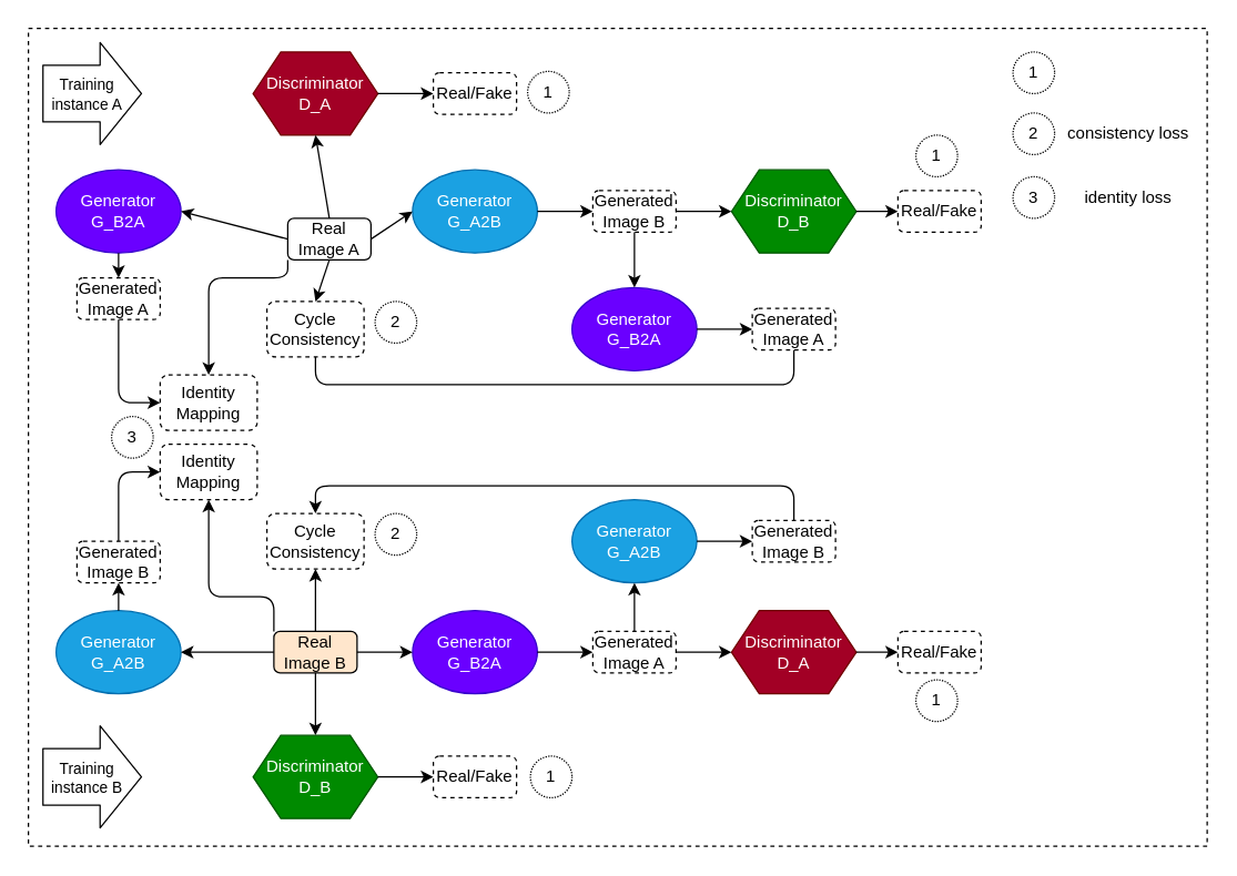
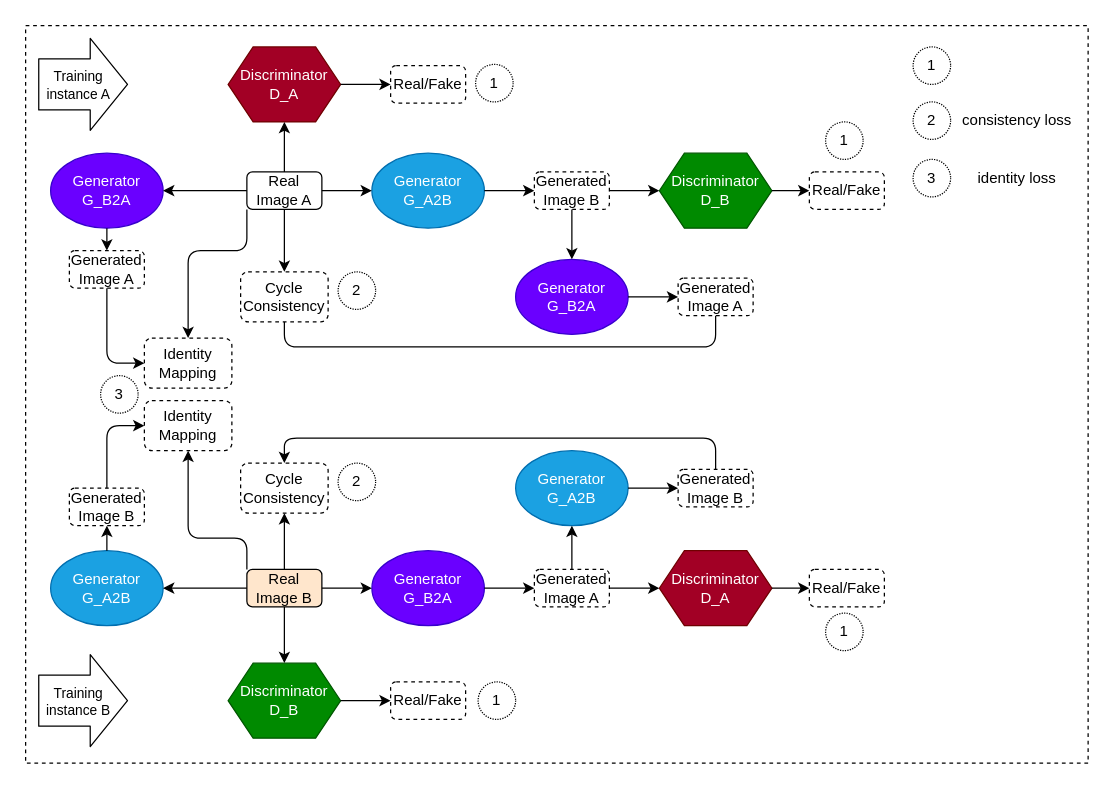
  <mxCell id="0" />
  <mxCell id="1" parent="0" />
  <mxCell id="2" value="" style="rounded=0;whiteSpace=wrap;html=1;dashed=1;" vertex="1" parent="1"><mxGeometry x="20" y="20" width="850" height="590" as="geometry" /></mxCell>
  <mxCell id="3" value="" style="group" vertex="1" connectable="0" parent="1"><mxGeometry x="182" y="70" width="625" height="520" as="geometry" /></mxCell>
- <mxCell id="4" value="Real Image A" style="rounded=1;whiteSpace=wrap;html=1;" parent="3" vertex="1"><mxGeometry x="25" y="87" width="60" height="30" as="geometry" /></mxCell>
+ <mxCell id="4" value="Real Image A" style="rounded=1;whiteSpace=wrap;html=1;" parent="3" vertex="1"><mxGeometry x="15" y="67" width="60" height="30" as="geometry" /></mxCell>
  <mxCell id="5" value="Real Image B" style="rounded=1;whiteSpace=wrap;html=1;fillColor=#ffe6cc;" parent="3" vertex="1"><mxGeometry x="15" y="385" width="60" height="30" as="geometry" /></mxCell>
  <mxCell id="6" value="Generator G_A2B" style="ellipse;whiteSpace=wrap;html=1;fillColor=#1ba1e2;strokeColor=#006EAF;fontColor=#ffffff;" vertex="1" parent="3"><mxGeometry x="115" y="52" width="90" height="60" as="geometry" /></mxCell>
  <mxCell id="7" value="" style="endArrow=classic;html=1;exitX=1;exitY=0.5;exitDx=0;exitDy=0;entryX=0;entryY=0.5;entryDx=0;entryDy=0;" edge="1" parent="3" source="4" target="6"><mxGeometry width="50" height="50" relative="1" as="geometry"><mxPoint x="355" y="197" as="sourcePoint" /><mxPoint x="405" y="147" as="targetPoint" /></mxGeometry></mxCell>
  <mxCell id="8" value="Discriminator D_B" style="shape=hexagon;perimeter=hexagonPerimeter2;whiteSpace=wrap;html=1;fixedSize=1;fillColor=#008a00;strokeColor=#005700;fontColor=#ffffff;" vertex="1" parent="3"><mxGeometry x="345" y="52" width="90" height="60" as="geometry" /></mxCell>
  <mxCell id="9" value="" style="endArrow=classic;html=1;exitX=1;exitY=0.5;exitDx=0;exitDy=0;entryX=0;entryY=0.5;entryDx=0;entryDy=0;" edge="1" parent="3" source="6" target="10"><mxGeometry width="50" height="50" relative="1" as="geometry"><mxPoint x="85" y="92" as="sourcePoint" /><mxPoint x="125" y="92" as="targetPoint" /></mxGeometry></mxCell>
  <mxCell id="10" value="Generated Image B" style="rounded=1;whiteSpace=wrap;html=1;dashed=1;" vertex="1" parent="3"><mxGeometry x="245" y="67" width="60" height="30" as="geometry" /></mxCell>
  <mxCell id="11" value="" style="endArrow=classic;html=1;exitX=1;exitY=0.5;exitDx=0;exitDy=0;entryX=0;entryY=0.5;entryDx=0;entryDy=0;" edge="1" parent="3" source="10" target="8"><mxGeometry width="50" height="50" relative="1" as="geometry"><mxPoint x="215" y="92" as="sourcePoint" /><mxPoint x="255" y="92" as="targetPoint" /></mxGeometry></mxCell>
  <mxCell id="12" value="Real/Fake" style="rounded=1;whiteSpace=wrap;html=1;dashed=1;" vertex="1" parent="3"><mxGeometry x="465" y="67" width="60" height="30" as="geometry" /></mxCell>
  <mxCell id="13" value="" style="endArrow=classic;html=1;exitX=1;exitY=0.5;exitDx=0;exitDy=0;entryX=0;entryY=0.5;entryDx=0;entryDy=0;" edge="1" parent="3" source="8" target="12"><mxGeometry width="50" height="50" relative="1" as="geometry"><mxPoint x="315" y="92" as="sourcePoint" /><mxPoint x="355" y="92" as="targetPoint" /></mxGeometry></mxCell>
  <mxCell id="14" value="Generator G_B2A" style="ellipse;whiteSpace=wrap;html=1;fillColor=#6a00ff;strokeColor=#3700CC;fontColor=#ffffff;" vertex="1" parent="3"><mxGeometry x="230" y="137" width="90" height="60" as="geometry" /></mxCell>
  <mxCell id="15" value="" style="endArrow=classic;html=1;exitX=0.5;exitY=1;exitDx=0;exitDy=0;entryX=0.5;entryY=0;entryDx=0;entryDy=0;" edge="1" parent="3" source="10" target="14"><mxGeometry width="50" height="50" relative="1" as="geometry"><mxPoint x="315" y="92" as="sourcePoint" /><mxPoint x="355" y="92" as="targetPoint" /></mxGeometry></mxCell>
  <mxCell id="16" value="" style="endArrow=classic;html=1;exitX=1;exitY=0.5;exitDx=0;exitDy=0;entryX=0;entryY=0.5;entryDx=0;entryDy=0;" edge="1" parent="3" source="14" target="36"><mxGeometry width="50" height="50" relative="1" as="geometry"><mxPoint x="315" y="92" as="sourcePoint" /><mxPoint x="355" y="92" as="targetPoint" /></mxGeometry></mxCell>
  <mxCell id="17" value="Generator G_B2A" style="ellipse;whiteSpace=wrap;html=1;fillColor=#6a00ff;strokeColor=#3700CC;fontColor=#ffffff;" vertex="1" parent="3"><mxGeometry x="115" y="370" width="90" height="60" as="geometry" /></mxCell>
  <mxCell id="18" value="" style="edgeStyle=orthogonalEdgeStyle;rounded=0;orthogonalLoop=1;jettySize=auto;html=1;exitX=1;exitY=0.5;exitDx=0;exitDy=0;entryX=0;entryY=0.5;entryDx=0;entryDy=0;" edge="1" parent="3" source="5" target="17"><mxGeometry relative="1" as="geometry" /></mxCell>
  <mxCell id="19" value="Discriminator D_A" style="shape=hexagon;perimeter=hexagonPerimeter2;whiteSpace=wrap;html=1;fixedSize=1;fillColor=#a20025;strokeColor=#6F0000;fontColor=#ffffff;" vertex="1" parent="3"><mxGeometry x="345" y="370" width="90" height="60" as="geometry" /></mxCell>
  <mxCell id="20" value="" style="endArrow=classic;html=1;exitX=1;exitY=0.5;exitDx=0;exitDy=0;entryX=0;entryY=0.5;entryDx=0;entryDy=0;" edge="1" parent="3" source="17" target="21"><mxGeometry width="50" height="50" relative="1" as="geometry"><mxPoint x="85" y="410" as="sourcePoint" /><mxPoint x="125" y="410" as="targetPoint" /></mxGeometry></mxCell>
  <mxCell id="21" value="Generated Image A" style="rounded=1;whiteSpace=wrap;html=1;dashed=1;" vertex="1" parent="3"><mxGeometry x="245" y="385" width="60" height="30" as="geometry" /></mxCell>
  <mxCell id="22" value="" style="endArrow=classic;html=1;exitX=1;exitY=0.5;exitDx=0;exitDy=0;entryX=0;entryY=0.5;entryDx=0;entryDy=0;" edge="1" parent="3" source="21" target="19"><mxGeometry width="50" height="50" relative="1" as="geometry"><mxPoint x="215" y="410" as="sourcePoint" /><mxPoint x="255" y="410" as="targetPoint" /></mxGeometry></mxCell>
  <mxCell id="23" value="Real/Fake" style="rounded=1;whiteSpace=wrap;html=1;dashed=1;" vertex="1" parent="3"><mxGeometry x="465" y="385" width="60" height="30" as="geometry" /></mxCell>
  <mxCell id="24" value="" style="endArrow=classic;html=1;exitX=1;exitY=0.5;exitDx=0;exitDy=0;entryX=0;entryY=0.5;entryDx=0;entryDy=0;" edge="1" parent="3" source="19" target="23"><mxGeometry width="50" height="50" relative="1" as="geometry"><mxPoint x="315" y="410" as="sourcePoint" /><mxPoint x="355" y="410" as="targetPoint" /></mxGeometry></mxCell>
  <mxCell id="25" value="Generator G_A2B" style="ellipse;whiteSpace=wrap;html=1;fillColor=#1ba1e2;strokeColor=#006EAF;fontColor=#ffffff;" vertex="1" parent="3"><mxGeometry x="230" y="290" width="90" height="60" as="geometry" /></mxCell>
  <mxCell id="26" value="" style="endArrow=classic;html=1;exitX=0.5;exitY=0;exitDx=0;exitDy=0;" edge="1" parent="3" source="21"><mxGeometry width="50" height="50" relative="1" as="geometry"><mxPoint x="275" y="390" as="sourcePoint" /><mxPoint x="275" y="350" as="targetPoint" /></mxGeometry></mxCell>
  <mxCell id="27" value="" style="endArrow=classic;html=1;exitX=1;exitY=0.5;exitDx=0;exitDy=0;entryX=0;entryY=0.5;entryDx=0;entryDy=0;" edge="1" parent="3" source="25" target="37"><mxGeometry width="50" height="50" relative="1" as="geometry"><mxPoint x="315" y="245" as="sourcePoint" /><mxPoint x="355" y="245" as="targetPoint" /></mxGeometry></mxCell>
  <mxCell id="28" value="Discriminator D_A" style="shape=hexagon;perimeter=hexagonPerimeter2;whiteSpace=wrap;html=1;fixedSize=1;fillColor=#a20025;strokeColor=#6F0000;fontColor=#ffffff;" vertex="1" parent="3"><mxGeometry y="-33" width="90" height="60" as="geometry" /></mxCell>
  <mxCell id="29" value="" style="endArrow=classic;html=1;exitX=0.5;exitY=0;exitDx=0;exitDy=0;entryX=0.5;entryY=1;entryDx=0;entryDy=0;" edge="1" parent="3" source="4" target="28"><mxGeometry width="50" height="50" relative="1" as="geometry"><mxPoint x="45" y="97" as="sourcePoint" /><mxPoint x="45" y="137" as="targetPoint" /></mxGeometry></mxCell>
  <mxCell id="30" value="Real/Fake" style="rounded=1;whiteSpace=wrap;html=1;dashed=1;" vertex="1" parent="3"><mxGeometry x="130" y="-18" width="60" height="30" as="geometry" /></mxCell>
  <mxCell id="31" value="" style="endArrow=classic;html=1;exitX=1;exitY=0.5;exitDx=0;exitDy=0;entryX=0;entryY=0.5;entryDx=0;entryDy=0;" edge="1" parent="3" target="30" source="28"><mxGeometry width="50" height="50" relative="1" as="geometry"><mxPoint x="90" y="-3" as="sourcePoint" /><mxPoint x="10" y="7" as="targetPoint" /></mxGeometry></mxCell>
  <mxCell id="32" value="Discriminator D_B" style="shape=hexagon;perimeter=hexagonPerimeter2;whiteSpace=wrap;html=1;fixedSize=1;fillColor=#008a00;strokeColor=#005700;fontColor=#ffffff;" vertex="1" parent="3"><mxGeometry y="460" width="90" height="60" as="geometry" /></mxCell>
  <mxCell id="33" value="" style="endArrow=classic;html=1;exitX=0.5;exitY=1;exitDx=0;exitDy=0;entryX=0.5;entryY=0;entryDx=0;entryDy=0;" edge="1" parent="3" target="32" source="5"><mxGeometry width="50" height="50" relative="1" as="geometry"><mxPoint x="60.0" y="560" as="sourcePoint" /><mxPoint x="490" y="585" as="targetPoint" /></mxGeometry></mxCell>
  <mxCell id="34" value="Real/Fake" style="rounded=1;whiteSpace=wrap;html=1;dashed=1;" vertex="1" parent="3"><mxGeometry x="130" y="475" width="60" height="30" as="geometry" /></mxCell>
  <mxCell id="35" value="" style="endArrow=classic;html=1;exitX=1;exitY=0.5;exitDx=0;exitDy=0;entryX=0;entryY=0.5;entryDx=0;entryDy=0;" edge="1" parent="3" target="34" source="32"><mxGeometry width="50" height="50" relative="1" as="geometry"><mxPoint x="105.0" y="490" as="sourcePoint" /><mxPoint x="25" y="500" as="targetPoint" /></mxGeometry></mxCell>
  <mxCell id="36" value="Generated Image A" style="rounded=1;whiteSpace=wrap;html=1;dashed=1;" vertex="1" parent="3"><mxGeometry x="360" y="152" width="60" height="30" as="geometry" /></mxCell>
  <mxCell id="37" value="Generated Image B" style="rounded=1;whiteSpace=wrap;html=1;dashed=1;" vertex="1" parent="3"><mxGeometry x="360" y="305" width="60" height="30" as="geometry" /></mxCell>
  <mxCell id="38" value="" style="edgeStyle=elbowEdgeStyle;elbow=vertical;endArrow=classic;html=1;exitX=0.5;exitY=1;exitDx=0;exitDy=0;" edge="1" parent="3" source="36"><mxGeometry width="50" height="50" relative="1" as="geometry"><mxPoint x="325" y="137" as="sourcePoint" /><mxPoint x="45" y="167" as="targetPoint" /><Array as="points"><mxPoint x="215" y="207" /></Array></mxGeometry></mxCell>
  <mxCell id="39" value="Cycle Consistency" style="rounded=1;whiteSpace=wrap;html=1;dashed=1;" vertex="1" parent="3"><mxGeometry x="10" y="147" width="70" height="40" as="geometry" /></mxCell>
  <mxCell id="40" value="" style="endArrow=classic;html=1;exitX=0.5;exitY=1;exitDx=0;exitDy=0;entryX=0.5;entryY=0;entryDx=0;entryDy=0;" edge="1" parent="3" source="4" target="39"><mxGeometry width="50" height="50" relative="1" as="geometry"><mxPoint x="55.0" y="77" as="sourcePoint" /><mxPoint x="55.0" y="37" as="targetPoint" /></mxGeometry></mxCell>
  <mxCell id="41" value="" style="edgeStyle=elbowEdgeStyle;elbow=vertical;endArrow=classic;html=1;exitX=0.5;exitY=0;exitDx=0;exitDy=0;entryX=0.5;entryY=0;entryDx=0;entryDy=0;" edge="1" parent="3" source="37" target="42"><mxGeometry width="50" height="50" relative="1" as="geometry"><mxPoint x="390" y="300" as="sourcePoint" /><mxPoint x="45" y="345" as="targetPoint" /><Array as="points"><mxPoint x="225" y="280" /><mxPoint x="55" y="270" /><mxPoint x="215" y="270" /></Array></mxGeometry></mxCell>
  <mxCell id="42" value="Cycle Consistency" style="rounded=1;whiteSpace=wrap;html=1;dashed=1;" vertex="1" parent="3"><mxGeometry x="10" y="300" width="70" height="40" as="geometry" /></mxCell>
  <mxCell id="43" value="" style="endArrow=classic;html=1;exitX=0.5;exitY=0;exitDx=0;exitDy=0;" edge="1" parent="3" source="5"><mxGeometry width="50" height="50" relative="1" as="geometry"><mxPoint x="45" y="275" as="sourcePoint" /><mxPoint x="45" y="340" as="targetPoint" /></mxGeometry></mxCell>
  <mxCell id="44" value="1" style="ellipse;whiteSpace=wrap;html=1;aspect=fixed;dashed=1;dashPattern=1 1;" vertex="1" parent="3"><mxGeometry x="200" y="475" width="30" height="30" as="geometry" /></mxCell>
  <mxCell id="45" value="1" style="ellipse;whiteSpace=wrap;html=1;aspect=fixed;dashed=1;dashPattern=1 1;" vertex="1" parent="1"><mxGeometry x="660" y="97" width="30" height="30" as="geometry" /></mxCell>
  <mxCell id="46" value="1" style="ellipse;whiteSpace=wrap;html=1;aspect=fixed;dashed=1;dashPattern=1 1;" vertex="1" parent="1"><mxGeometry x="660" y="490" width="30" height="30" as="geometry" /></mxCell>
  <mxCell id="47" value="1" style="ellipse;whiteSpace=wrap;html=1;aspect=fixed;dashed=1;dashPattern=1 1;" vertex="1" parent="1"><mxGeometry x="380" y="51" width="30" height="30" as="geometry" /></mxCell>
  <mxCell id="48" value="2" style="ellipse;whiteSpace=wrap;html=1;aspect=fixed;dashed=1;dashPattern=1 1;" vertex="1" parent="1"><mxGeometry x="270" y="370" width="30" height="30" as="geometry" /></mxCell>
  <mxCell id="49" value="2" style="ellipse;whiteSpace=wrap;html=1;aspect=fixed;dashed=1;dashPattern=1 1;" vertex="1" parent="1"><mxGeometry x="270" y="217" width="30" height="30" as="geometry" /></mxCell>
  <mxCell id="50" value="" style="shape=flexArrow;endArrow=classic;html=1;endWidth=31.667;endSize=9.608;width=40.833;" edge="1" parent="1"><mxGeometry width="50" height="50" relative="1" as="geometry"><mxPoint x="30" y="67" as="sourcePoint" /><mxPoint x="102" y="67" as="targetPoint" /></mxGeometry></mxCell>
  <mxCell id="51" value="Training &lt;br&gt;instance A" style="edgeLabel;html=1;align=center;verticalAlign=middle;resizable=0;points=[];" vertex="1" connectable="0" parent="50"><mxGeometry x="-0.47" y="-3" relative="1" as="geometry"><mxPoint x="12" y="-3" as="offset" /></mxGeometry></mxCell>
  <mxCell id="52" value="" style="shape=flexArrow;endArrow=classic;html=1;endWidth=31.667;endSize=9.608;width=40.833;" edge="1" parent="1"><mxGeometry width="50" height="50" relative="1" as="geometry"><mxPoint x="30" y="560" as="sourcePoint" /><mxPoint x="102" y="560" as="targetPoint" /></mxGeometry></mxCell>
  <mxCell id="53" value="Training &lt;br&gt;instance B" style="edgeLabel;html=1;align=center;verticalAlign=middle;resizable=0;points=[];" vertex="1" connectable="0" parent="52"><mxGeometry x="-0.47" y="-3" relative="1" as="geometry"><mxPoint x="12" y="-3" as="offset" /></mxGeometry></mxCell>
  <mxCell id="54" value="1" style="ellipse;whiteSpace=wrap;html=1;aspect=fixed;dashed=1;dashPattern=1 1;" vertex="1" parent="1"><mxGeometry x="730" y="37" width="30" height="30" as="geometry" /></mxCell>
  <mxCell id="55" value="2" style="ellipse;whiteSpace=wrap;html=1;aspect=fixed;dashed=1;dashPattern=1 1;" vertex="1" parent="1"><mxGeometry x="730" y="81" width="30" height="30" as="geometry" /></mxCell>
  <mxCell id="56" value="consistency loss&amp;nbsp;" style="text;html=1;strokeColor=none;fillColor=none;align=center;verticalAlign=middle;whiteSpace=wrap;rounded=0;dashed=1;dashPattern=1 1;" vertex="1" parent="1"><mxGeometry x="765" y="86" width="100" height="20" as="geometry" /></mxCell>
  <mxCell id="57" value="3" style="ellipse;whiteSpace=wrap;html=1;aspect=fixed;dashed=1;dashPattern=1 1;" vertex="1" parent="1"><mxGeometry x="730" y="127" width="30" height="30" as="geometry" /></mxCell>
  <mxCell id="58" value="identity loss&amp;nbsp;" style="text;html=1;strokeColor=none;fillColor=none;align=center;verticalAlign=middle;whiteSpace=wrap;rounded=0;dashed=1;dashPattern=1 1;" vertex="1" parent="1"><mxGeometry x="765" y="132" width="100" height="20" as="geometry" /></mxCell>
  <mxCell id="59" value="Generator G_B2A" style="ellipse;whiteSpace=wrap;html=1;fillColor=#6a00ff;strokeColor=#3700CC;fontColor=#ffffff;" vertex="1" parent="1"><mxGeometry x="40" y="122" width="90" height="60" as="geometry" /></mxCell>
  <mxCell id="60" value="Generator G_A2B" style="ellipse;whiteSpace=wrap;html=1;fillColor=#1ba1e2;strokeColor=#006EAF;fontColor=#ffffff;" vertex="1" parent="1"><mxGeometry x="40" y="440" width="90" height="60" as="geometry" /></mxCell>
  <mxCell id="61" value="" style="endArrow=classic;html=1;exitX=0;exitY=0.5;exitDx=0;exitDy=0;entryX=1;entryY=0.5;entryDx=0;entryDy=0;" edge="1" parent="1" source="4" target="59"><mxGeometry width="50" height="50" relative="1" as="geometry"><mxPoint x="282" y="77" as="sourcePoint" /><mxPoint x="322" y="77" as="targetPoint" /></mxGeometry></mxCell>
  <mxCell id="62" value="" style="endArrow=classic;html=1;exitX=0;exitY=0.5;exitDx=0;exitDy=0;" edge="1" parent="1" source="5" target="60"><mxGeometry width="50" height="50" relative="1" as="geometry"><mxPoint x="118.5" y="310" as="sourcePoint" /><mxPoint x="51.5" y="310" as="targetPoint" /></mxGeometry></mxCell>
  <mxCell id="63" value="" style="endArrow=classic;html=1;exitX=0.5;exitY=0;exitDx=0;exitDy=0;" edge="1" parent="1" source="60" target="64"><mxGeometry width="50" height="50" relative="1" as="geometry"><mxPoint x="207" y="480" as="sourcePoint" /><mxPoint x="140" y="480" as="targetPoint" /></mxGeometry></mxCell>
  <mxCell id="64" value="Generated Image B" style="rounded=1;whiteSpace=wrap;html=1;dashed=1;" vertex="1" parent="1"><mxGeometry x="55" y="390" width="60" height="30" as="geometry" /></mxCell>
  <mxCell id="65" value="Generated Image A" style="rounded=1;whiteSpace=wrap;html=1;dashed=1;" vertex="1" parent="1"><mxGeometry x="55" y="200" width="60" height="30" as="geometry" /></mxCell>
  <mxCell id="66" value="" style="endArrow=classic;html=1;exitX=0.5;exitY=1;exitDx=0;exitDy=0;entryX=0.5;entryY=0;entryDx=0;entryDy=0;" edge="1" parent="1" source="59" target="65"><mxGeometry width="50" height="50" relative="1" as="geometry"><mxPoint x="217" y="457" as="sourcePoint" /><mxPoint x="150" y="457" as="targetPoint" /></mxGeometry></mxCell>
  <mxCell id="67" value="Identity Mapping" style="rounded=1;whiteSpace=wrap;html=1;dashed=1;" vertex="1" parent="1"><mxGeometry x="115" y="320" width="70" height="40" as="geometry" /></mxCell>
  <mxCell id="68" value="Identity Mapping" style="rounded=1;whiteSpace=wrap;html=1;dashed=1;" vertex="1" parent="1"><mxGeometry x="115" y="270" width="70" height="40" as="geometry" /></mxCell>
  <mxCell id="69" value="" style="edgeStyle=elbowEdgeStyle;elbow=vertical;endArrow=classic;html=1;exitX=0.5;exitY=0;exitDx=0;exitDy=0;entryX=0;entryY=0.5;entryDx=0;entryDy=0;" edge="1" parent="1" source="64" target="67"><mxGeometry width="50" height="50" relative="1" as="geometry"><mxPoint x="582" y="385" as="sourcePoint" /><mxPoint x="237" y="380" as="targetPoint" /><Array as="points"><mxPoint x="100" y="340" /><mxPoint x="247" y="350" /><mxPoint x="407" y="350" /></Array></mxGeometry></mxCell>
  <mxCell id="70" value="" style="edgeStyle=elbowEdgeStyle;elbow=vertical;endArrow=classic;html=1;exitX=0.5;exitY=1;exitDx=0;exitDy=0;entryX=0;entryY=0.5;entryDx=0;entryDy=0;" edge="1" parent="1" source="65" target="68"><mxGeometry width="50" height="50" relative="1" as="geometry"><mxPoint x="95" y="400" as="sourcePoint" /><mxPoint x="125" y="350" as="targetPoint" /><Array as="points"><mxPoint x="90" y="290" /><mxPoint x="257" y="360" /><mxPoint x="417" y="360" /></Array></mxGeometry></mxCell>
  <mxCell id="71" value="3" style="ellipse;whiteSpace=wrap;html=1;aspect=fixed;dashed=1;dashPattern=1 1;" vertex="1" parent="1"><mxGeometry x="80" y="300" width="30" height="30" as="geometry" /></mxCell>
  <mxCell id="72" value="" style="edgeStyle=elbowEdgeStyle;elbow=vertical;endArrow=none;html=1;entryX=0;entryY=0;entryDx=0;entryDy=0;exitX=0.5;exitY=1;exitDx=0;exitDy=0;startArrow=classic;startFill=1;endFill=0;" edge="1" parent="1" source="67" target="5"><mxGeometry width="50" height="50" relative="1" as="geometry"><mxPoint x="95" y="400" as="sourcePoint" /><mxPoint x="125" y="350" as="targetPoint" /><Array as="points"><mxPoint x="170" y="430" /><mxPoint x="257" y="360" /><mxPoint x="417" y="360" /></Array></mxGeometry></mxCell>
  <mxCell id="73" value="" style="edgeStyle=elbowEdgeStyle;elbow=vertical;endArrow=none;html=1;entryX=0;entryY=1;entryDx=0;entryDy=0;exitX=0.5;exitY=0;exitDx=0;exitDy=0;startArrow=classic;startFill=1;endFill=0;" edge="1" parent="1" source="68" target="4"><mxGeometry width="50" height="50" relative="1" as="geometry"><mxPoint x="160" y="370" as="sourcePoint" /><mxPoint x="207" y="465" as="targetPoint" /><Array as="points"><mxPoint x="170" y="200" /><mxPoint x="267" y="370" /><mxPoint x="427" y="370" /></Array></mxGeometry></mxCell>
